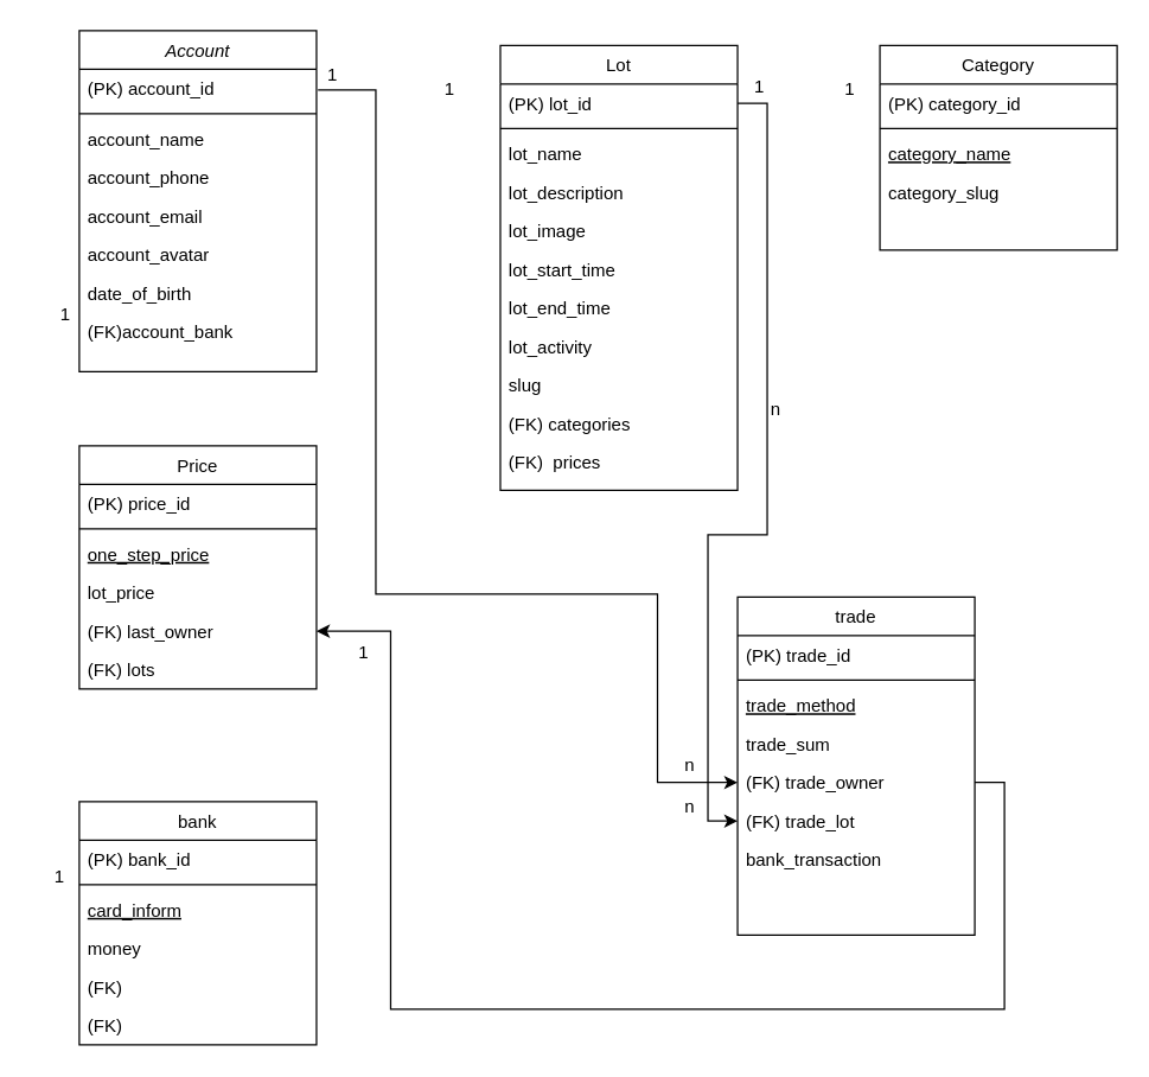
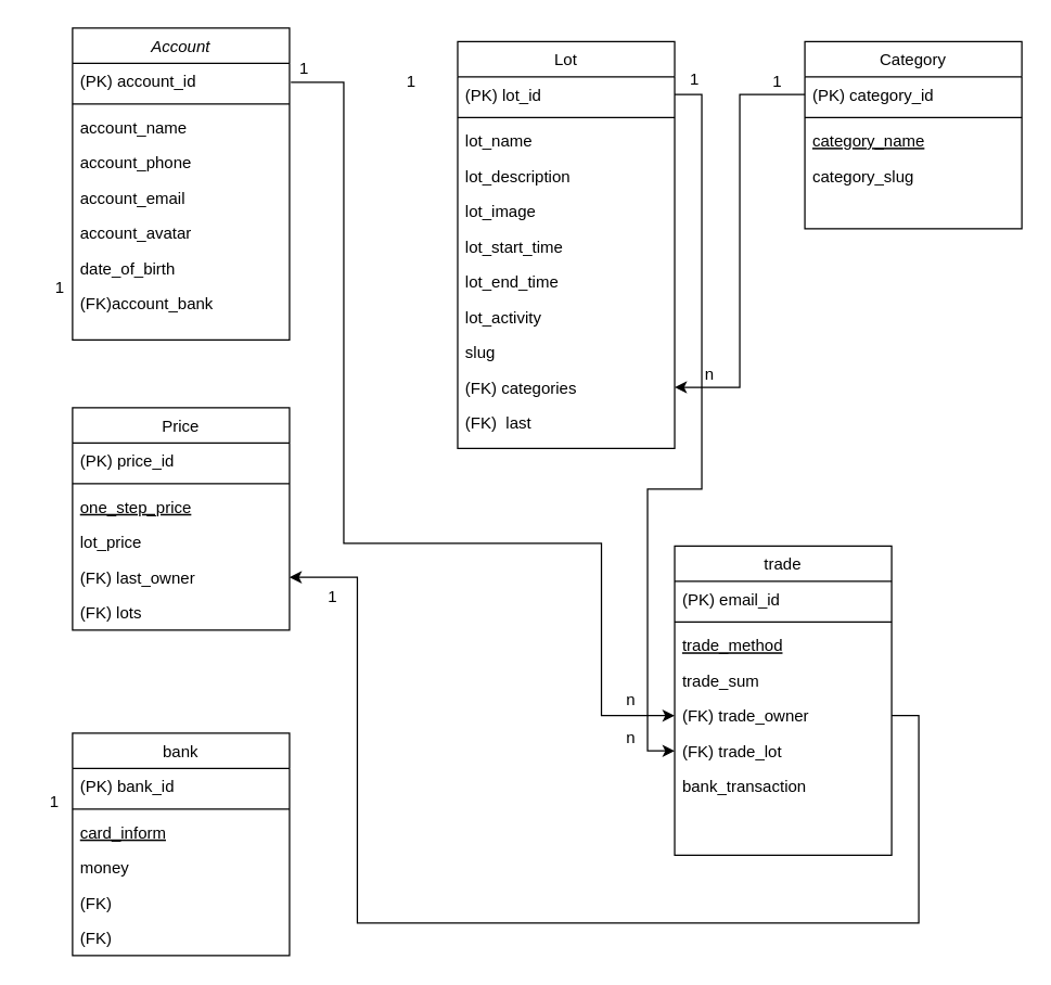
  <mxCell id="0" />
  <mxCell id="1" parent="0" />
  <mxCell id="2" value="Account" style="swimlane;fontStyle=2;align=center;verticalAlign=top;childLayout=stackLayout;horizontal=1;startSize=26;horizontalStack=0;resizeParent=1;resizeLast=0;collapsible=1;marginBottom=0;rounded=0;shadow=0;strokeWidth=1;" parent="1" vertex="1"><mxGeometry x="53" y="20" width="160" height="230" as="geometry"><mxRectangle x="230" y="140" width="160" height="26" as="alternateBounds" /></mxGeometry></mxCell>
  <mxCell id="3" value="(PK) account_id" style="text;align=left;verticalAlign=top;spacingLeft=4;spacingRight=4;overflow=hidden;rotatable=0;points=[[0,0.5],[1,0.5]];portConstraint=eastwest;" parent="2" vertex="1"><mxGeometry y="26" width="160" height="26" as="geometry" /></mxCell>
  <mxCell id="4" value="" style="line;html=1;strokeWidth=1;align=left;verticalAlign=middle;spacingTop=-1;spacingLeft=3;spacingRight=3;rotatable=0;labelPosition=right;points=[];portConstraint=eastwest;" parent="2" vertex="1"><mxGeometry y="52" width="160" height="8" as="geometry" /></mxCell>
  <mxCell id="5" value="account_name" style="text;align=left;verticalAlign=top;spacingLeft=4;spacingRight=4;overflow=hidden;rotatable=0;points=[[0,0.5],[1,0.5]];portConstraint=eastwest;" parent="2" vertex="1"><mxGeometry y="60" width="160" height="26" as="geometry" /></mxCell>
  <mxCell id="6" value="account_phone" style="text;align=left;verticalAlign=top;spacingLeft=4;spacingRight=4;overflow=hidden;rotatable=0;points=[[0,0.5],[1,0.5]];portConstraint=eastwest;" vertex="1" parent="2"><mxGeometry y="86" width="160" height="26" as="geometry" /></mxCell>
  <mxCell id="7" value="account_email" style="text;align=left;verticalAlign=top;spacingLeft=4;spacingRight=4;overflow=hidden;rotatable=0;points=[[0,0.5],[1,0.5]];portConstraint=eastwest;" vertex="1" parent="2"><mxGeometry y="112" width="160" height="26" as="geometry" /></mxCell>
  <mxCell id="8" value="account_avatar" style="text;align=left;verticalAlign=top;spacingLeft=4;spacingRight=4;overflow=hidden;rotatable=0;points=[[0,0.5],[1,0.5]];portConstraint=eastwest;" vertex="1" parent="2"><mxGeometry y="138" width="160" height="26" as="geometry" /></mxCell>
  <mxCell id="9" value="date_of_birth" style="text;align=left;verticalAlign=top;spacingLeft=4;spacingRight=4;overflow=hidden;rotatable=0;points=[[0,0.5],[1,0.5]];portConstraint=eastwest;" vertex="1" parent="2"><mxGeometry y="164" width="160" height="26" as="geometry" /></mxCell>
  <mxCell id="10" value="(FK)account_bank" style="text;align=left;verticalAlign=top;spacingLeft=4;spacingRight=4;overflow=hidden;rotatable=0;points=[[0,0.5],[1,0.5]];portConstraint=eastwest;" vertex="1" parent="2"><mxGeometry y="190" width="160" height="26" as="geometry" /></mxCell>
  <mxCell id="11" value="Category" style="swimlane;fontStyle=0;align=center;verticalAlign=top;childLayout=stackLayout;horizontal=1;startSize=26;horizontalStack=0;resizeParent=1;resizeLast=0;collapsible=1;marginBottom=0;rounded=0;shadow=0;strokeWidth=1;" parent="1" vertex="1"><mxGeometry x="593" y="30" width="160" height="138" as="geometry"><mxRectangle x="130" y="380" width="160" height="26" as="alternateBounds" /></mxGeometry></mxCell>
  <mxCell id="12" value="(PK) category_id" style="text;align=left;verticalAlign=top;spacingLeft=4;spacingRight=4;overflow=hidden;rotatable=0;points=[[0,0.5],[1,0.5]];portConstraint=eastwest;" parent="11" vertex="1"><mxGeometry y="26" width="160" height="26" as="geometry" /></mxCell>
  <mxCell id="13" value="" style="line;html=1;strokeWidth=1;align=left;verticalAlign=middle;spacingTop=-1;spacingLeft=3;spacingRight=3;rotatable=0;labelPosition=right;points=[];portConstraint=eastwest;" parent="11" vertex="1"><mxGeometry y="52" width="160" height="8" as="geometry" /></mxCell>
  <mxCell id="14" value="category_name" style="text;align=left;verticalAlign=top;spacingLeft=4;spacingRight=4;overflow=hidden;rotatable=0;points=[[0,0.5],[1,0.5]];portConstraint=eastwest;fontStyle=4" parent="11" vertex="1"><mxGeometry y="60" width="160" height="26" as="geometry" /></mxCell>
  <mxCell id="15" value="category_slug" style="text;align=left;verticalAlign=top;spacingLeft=4;spacingRight=4;overflow=hidden;rotatable=0;points=[[0,0.5],[1,0.5]];portConstraint=eastwest;" parent="11" vertex="1"><mxGeometry y="86" width="160" height="26" as="geometry" /></mxCell>
  <mxCell id="16" value="Lot" style="swimlane;fontStyle=0;align=center;verticalAlign=top;childLayout=stackLayout;horizontal=1;startSize=26;horizontalStack=0;resizeParent=1;resizeLast=0;collapsible=1;marginBottom=0;rounded=0;shadow=0;strokeWidth=1;" parent="1" vertex="1"><mxGeometry x="337" y="30" width="160" height="300" as="geometry"><mxRectangle x="550" y="140" width="160" height="26" as="alternateBounds" /></mxGeometry></mxCell>
  <mxCell id="17" value="(PK) lot_id" style="text;align=left;verticalAlign=top;spacingLeft=4;spacingRight=4;overflow=hidden;rotatable=0;points=[[0,0.5],[1,0.5]];portConstraint=eastwest;" parent="16" vertex="1"><mxGeometry y="26" width="160" height="26" as="geometry" /></mxCell>
  <mxCell id="18" value="" style="line;html=1;strokeWidth=1;align=left;verticalAlign=middle;spacingTop=-1;spacingLeft=3;spacingRight=3;rotatable=0;labelPosition=right;points=[];portConstraint=eastwest;" parent="16" vertex="1"><mxGeometry y="52" width="160" height="8" as="geometry" /></mxCell>
  <mxCell id="19" value="lot_name" style="text;align=left;verticalAlign=top;spacingLeft=4;spacingRight=4;overflow=hidden;rotatable=0;points=[[0,0.5],[1,0.5]];portConstraint=eastwest;" parent="16" vertex="1"><mxGeometry y="60" width="160" height="26" as="geometry" /></mxCell>
  <mxCell id="20" value="lot_description" style="text;align=left;verticalAlign=top;spacingLeft=4;spacingRight=4;overflow=hidden;rotatable=0;points=[[0,0.5],[1,0.5]];portConstraint=eastwest;" parent="16" vertex="1"><mxGeometry y="86" width="160" height="26" as="geometry" /></mxCell>
  <mxCell id="21" value="lot_image" style="text;align=left;verticalAlign=top;spacingLeft=4;spacingRight=4;overflow=hidden;rotatable=0;points=[[0,0.5],[1,0.5]];portConstraint=eastwest;" vertex="1" parent="16"><mxGeometry y="112" width="160" height="26" as="geometry" /></mxCell>
  <mxCell id="22" value="lot_start_time" style="text;align=left;verticalAlign=top;spacingLeft=4;spacingRight=4;overflow=hidden;rotatable=0;points=[[0,0.5],[1,0.5]];portConstraint=eastwest;" vertex="1" parent="16"><mxGeometry y="138" width="160" height="26" as="geometry" /></mxCell>
  <mxCell id="23" value="lot_end_time" style="text;align=left;verticalAlign=top;spacingLeft=4;spacingRight=4;overflow=hidden;rotatable=0;points=[[0,0.5],[1,0.5]];portConstraint=eastwest;" vertex="1" parent="16"><mxGeometry y="164" width="160" height="26" as="geometry" /></mxCell>
  <mxCell id="24" value="lot_activity" style="text;align=left;verticalAlign=top;spacingLeft=4;spacingRight=4;overflow=hidden;rotatable=0;points=[[0,0.5],[1,0.5]];portConstraint=eastwest;" vertex="1" parent="16"><mxGeometry y="190" width="160" height="26" as="geometry" /></mxCell>
  <mxCell id="25" value="slug" style="text;align=left;verticalAlign=top;spacingLeft=4;spacingRight=4;overflow=hidden;rotatable=0;points=[[0,0.5],[1,0.5]];portConstraint=eastwest;" vertex="1" parent="16"><mxGeometry y="216" width="160" height="26" as="geometry" /></mxCell>
  <mxCell id="26" value="(FK) categories" style="text;align=left;verticalAlign=top;spacingLeft=4;spacingRight=4;overflow=hidden;rotatable=0;points=[[0,0.5],[1,0.5]];portConstraint=eastwest;" vertex="1" parent="16"><mxGeometry y="242" width="160" height="26" as="geometry" /></mxCell>
- <mxCell id="27" value="(FK)  prices" style="text;align=left;verticalAlign=top;spacingLeft=4;spacingRight=4;overflow=hidden;rotatable=0;points=[[0,0.5],[1,0.5]];portConstraint=eastwest;" vertex="1" parent="16"><mxGeometry y="268" width="160" height="26" as="geometry" /></mxCell>
+ <mxCell id="27" value="(FK)  last" style="text;align=left;verticalAlign=top;spacingLeft=4;spacingRight=4;overflow=hidden;rotatable=0;points=[[0,0.5],[1,0.5]];portConstraint=eastwest;" vertex="1" parent="16"><mxGeometry y="268" width="160" height="26" as="geometry" /></mxCell>
+ <mxCell id="28" style="edgeStyle=orthogonalEdgeStyle;rounded=0;orthogonalLoop=1;jettySize=auto;html=1;exitX=0;exitY=0.5;exitDx=0;exitDy=0;entryX=1;entryY=0.5;entryDx=0;entryDy=0;" edge="1" parent="1" source="12" target="26"><mxGeometry relative="1" as="geometry" /></mxCell>
  <mxCell id="29" value="1" style="text;html=1;strokeColor=none;fillColor=none;align=center;verticalAlign=middle;whiteSpace=wrap;rounded=0;" vertex="1" parent="1"><mxGeometry x="553" y="50" width="40" height="20" as="geometry" /></mxCell>
  <mxCell id="30" value="n" style="text;html=1;strokeColor=none;fillColor=none;align=center;verticalAlign=middle;whiteSpace=wrap;rounded=0;" vertex="1" parent="1"><mxGeometry x="503" y="266" width="40" height="20" as="geometry" /></mxCell>
  <mxCell id="31" value="Price" style="swimlane;fontStyle=0;align=center;verticalAlign=top;childLayout=stackLayout;horizontal=1;startSize=26;horizontalStack=0;resizeParent=1;resizeLast=0;collapsible=1;marginBottom=0;rounded=0;shadow=0;strokeWidth=1;" vertex="1" parent="1"><mxGeometry x="53" y="300" width="160" height="164" as="geometry"><mxRectangle x="130" y="380" width="160" height="26" as="alternateBounds" /></mxGeometry></mxCell>
  <mxCell id="32" value="(PK) price_id" style="text;align=left;verticalAlign=top;spacingLeft=4;spacingRight=4;overflow=hidden;rotatable=0;points=[[0,0.5],[1,0.5]];portConstraint=eastwest;" vertex="1" parent="31"><mxGeometry y="26" width="160" height="26" as="geometry" /></mxCell>
  <mxCell id="33" value="" style="line;html=1;strokeWidth=1;align=left;verticalAlign=middle;spacingTop=-1;spacingLeft=3;spacingRight=3;rotatable=0;labelPosition=right;points=[];portConstraint=eastwest;" vertex="1" parent="31"><mxGeometry y="52" width="160" height="8" as="geometry" /></mxCell>
  <mxCell id="34" value="one_step_price" style="text;align=left;verticalAlign=top;spacingLeft=4;spacingRight=4;overflow=hidden;rotatable=0;points=[[0,0.5],[1,0.5]];portConstraint=eastwest;fontStyle=4" vertex="1" parent="31"><mxGeometry y="60" width="160" height="26" as="geometry" /></mxCell>
  <mxCell id="35" value="lot_price" style="text;align=left;verticalAlign=top;spacingLeft=4;spacingRight=4;overflow=hidden;rotatable=0;points=[[0,0.5],[1,0.5]];portConstraint=eastwest;" vertex="1" parent="31"><mxGeometry y="86" width="160" height="26" as="geometry" /></mxCell>
  <mxCell id="36" value="(FK) last_owner" style="text;align=left;verticalAlign=top;spacingLeft=4;spacingRight=4;overflow=hidden;rotatable=0;points=[[0,0.5],[1,0.5]];portConstraint=eastwest;" vertex="1" parent="31"><mxGeometry y="112" width="160" height="26" as="geometry" /></mxCell>
  <mxCell id="37" value="(FK) lots" style="text;align=left;verticalAlign=top;spacingLeft=4;spacingRight=4;overflow=hidden;rotatable=0;points=[[0,0.5],[1,0.5]];portConstraint=eastwest;" vertex="1" parent="31"><mxGeometry y="138" width="160" height="26" as="geometry" /></mxCell>
  <mxCell id="38" value="1" style="text;html=1;strokeColor=none;fillColor=none;align=center;verticalAlign=middle;whiteSpace=wrap;rounded=0;" vertex="1" parent="1"><mxGeometry x="283" y="50" width="40" height="20" as="geometry" /></mxCell>
  <mxCell id="39" value="1" style="text;html=1;strokeColor=none;fillColor=none;align=center;verticalAlign=middle;whiteSpace=wrap;rounded=0;" vertex="1" parent="1"><mxGeometry x="225" y="430" width="40" height="20" as="geometry" /></mxCell>
  <mxCell id="40" style="edgeStyle=orthogonalEdgeStyle;rounded=0;orthogonalLoop=1;jettySize=auto;html=1;exitX=0.25;exitY=1;exitDx=0;exitDy=0;entryX=0;entryY=0.5;entryDx=0;entryDy=0;" edge="1" parent="1" source="41" target="56"><mxGeometry relative="1" as="geometry"><Array as="points"><mxPoint x="253" y="60" /><mxPoint x="253" y="400" /><mxPoint x="443" y="400" /><mxPoint x="443" y="527" /></Array></mxGeometry></mxCell>
  <mxCell id="41" value="1" style="text;html=1;strokeColor=none;fillColor=none;align=center;verticalAlign=middle;whiteSpace=wrap;rounded=0;" vertex="1" parent="1"><mxGeometry x="204" y="40" width="40" height="20" as="geometry" /></mxCell>
  <mxCell id="42" value="bank" style="swimlane;fontStyle=0;align=center;verticalAlign=top;childLayout=stackLayout;horizontal=1;startSize=26;horizontalStack=0;resizeParent=1;resizeLast=0;collapsible=1;marginBottom=0;rounded=0;shadow=0;strokeWidth=1;" vertex="1" parent="1"><mxGeometry x="53" y="540" width="160" height="164" as="geometry"><mxRectangle x="130" y="380" width="160" height="26" as="alternateBounds" /></mxGeometry></mxCell>
  <mxCell id="43" value="(PK) bank_id" style="text;align=left;verticalAlign=top;spacingLeft=4;spacingRight=4;overflow=hidden;rotatable=0;points=[[0,0.5],[1,0.5]];portConstraint=eastwest;" vertex="1" parent="42"><mxGeometry y="26" width="160" height="26" as="geometry" /></mxCell>
  <mxCell id="44" value="" style="line;html=1;strokeWidth=1;align=left;verticalAlign=middle;spacingTop=-1;spacingLeft=3;spacingRight=3;rotatable=0;labelPosition=right;points=[];portConstraint=eastwest;" vertex="1" parent="42"><mxGeometry y="52" width="160" height="8" as="geometry" /></mxCell>
  <mxCell id="45" value="card_inform" style="text;align=left;verticalAlign=top;spacingLeft=4;spacingRight=4;overflow=hidden;rotatable=0;points=[[0,0.5],[1,0.5]];portConstraint=eastwest;fontStyle=4" vertex="1" parent="42"><mxGeometry y="60" width="160" height="26" as="geometry" /></mxCell>
  <mxCell id="46" value="money" style="text;align=left;verticalAlign=top;spacingLeft=4;spacingRight=4;overflow=hidden;rotatable=0;points=[[0,0.5],[1,0.5]];portConstraint=eastwest;" vertex="1" parent="42"><mxGeometry y="86" width="160" height="26" as="geometry" /></mxCell>
  <mxCell id="47" value="(FK) " style="text;align=left;verticalAlign=top;spacingLeft=4;spacingRight=4;overflow=hidden;rotatable=0;points=[[0,0.5],[1,0.5]];portConstraint=eastwest;" vertex="1" parent="42"><mxGeometry y="112" width="160" height="26" as="geometry" /></mxCell>
  <mxCell id="48" value="(FK) " style="text;align=left;verticalAlign=top;spacingLeft=4;spacingRight=4;overflow=hidden;rotatable=0;points=[[0,0.5],[1,0.5]];portConstraint=eastwest;" vertex="1" parent="42"><mxGeometry y="138" width="160" height="26" as="geometry" /></mxCell>
  <mxCell id="49" value="1" style="text;html=1;strokeColor=none;fillColor=none;align=center;verticalAlign=middle;whiteSpace=wrap;rounded=0;" vertex="1" parent="1"><mxGeometry x="24" y="202" width="40" height="20" as="geometry" /></mxCell>
  <mxCell id="50" value="1" style="text;html=1;strokeColor=none;fillColor=none;align=center;verticalAlign=middle;whiteSpace=wrap;rounded=0;" vertex="1" parent="1"><mxGeometry x="20" y="581" width="40" height="20" as="geometry" /></mxCell>
  <mxCell id="51" value="trade" style="swimlane;fontStyle=0;align=center;verticalAlign=top;childLayout=stackLayout;horizontal=1;startSize=26;horizontalStack=0;resizeParent=1;resizeLast=0;collapsible=1;marginBottom=0;rounded=0;shadow=0;strokeWidth=1;" vertex="1" parent="1"><mxGeometry x="497" y="402" width="160" height="228" as="geometry"><mxRectangle x="130" y="380" width="160" height="26" as="alternateBounds" /></mxGeometry></mxCell>
- <mxCell id="52" value="(PK) trade_id" style="text;align=left;verticalAlign=top;spacingLeft=4;spacingRight=4;overflow=hidden;rotatable=0;points=[[0,0.5],[1,0.5]];portConstraint=eastwest;" vertex="1" parent="51"><mxGeometry y="26" width="160" height="26" as="geometry" /></mxCell>
+ <mxCell id="52" value="(PK) email_id" style="text;align=left;verticalAlign=top;spacingLeft=4;spacingRight=4;overflow=hidden;rotatable=0;points=[[0,0.5],[1,0.5]];portConstraint=eastwest;" vertex="1" parent="51"><mxGeometry y="26" width="160" height="26" as="geometry" /></mxCell>
  <mxCell id="53" value="" style="line;html=1;strokeWidth=1;align=left;verticalAlign=middle;spacingTop=-1;spacingLeft=3;spacingRight=3;rotatable=0;labelPosition=right;points=[];portConstraint=eastwest;" vertex="1" parent="51"><mxGeometry y="52" width="160" height="8" as="geometry" /></mxCell>
  <mxCell id="54" value="trade_method" style="text;align=left;verticalAlign=top;spacingLeft=4;spacingRight=4;overflow=hidden;rotatable=0;points=[[0,0.5],[1,0.5]];portConstraint=eastwest;fontStyle=4" vertex="1" parent="51"><mxGeometry y="60" width="160" height="26" as="geometry" /></mxCell>
  <mxCell id="55" value="trade_sum" style="text;align=left;verticalAlign=top;spacingLeft=4;spacingRight=4;overflow=hidden;rotatable=0;points=[[0,0.5],[1,0.5]];portConstraint=eastwest;" vertex="1" parent="51"><mxGeometry y="86" width="160" height="26" as="geometry" /></mxCell>
  <mxCell id="56" value="(FK) trade_owner" style="text;align=left;verticalAlign=top;spacingLeft=4;spacingRight=4;overflow=hidden;rotatable=0;points=[[0,0.5],[1,0.5]];portConstraint=eastwest;" vertex="1" parent="51"><mxGeometry y="112" width="160" height="26" as="geometry" /></mxCell>
  <mxCell id="57" value="(FK) trade_lot" style="text;align=left;verticalAlign=top;spacingLeft=4;spacingRight=4;overflow=hidden;rotatable=0;points=[[0,0.5],[1,0.5]];portConstraint=eastwest;" vertex="1" parent="51"><mxGeometry y="138" width="160" height="26" as="geometry" /></mxCell>
  <mxCell id="58" value="bank_transaction" style="text;align=left;verticalAlign=top;spacingLeft=4;spacingRight=4;overflow=hidden;rotatable=0;points=[[0,0.5],[1,0.5]];portConstraint=eastwest;" vertex="1" parent="51"><mxGeometry y="164" width="160" height="26" as="geometry" /></mxCell>
  <mxCell id="59" value="n" style="text;html=1;strokeColor=none;fillColor=none;align=center;verticalAlign=middle;whiteSpace=wrap;rounded=0;" vertex="1" parent="1"><mxGeometry x="445" y="506" width="40" height="20" as="geometry" /></mxCell>
  <mxCell id="60" style="edgeStyle=orthogonalEdgeStyle;rounded=0;orthogonalLoop=1;jettySize=auto;html=1;exitX=1;exitY=0.5;exitDx=0;exitDy=0;entryX=0;entryY=0.5;entryDx=0;entryDy=0;" edge="1" parent="1" source="17" target="57"><mxGeometry relative="1" as="geometry"><Array as="points"><mxPoint x="517" y="69" /><mxPoint x="517" y="360" /><mxPoint x="477" y="360" /><mxPoint x="477" y="553" /></Array></mxGeometry></mxCell>
  <mxCell id="61" value="1" style="text;html=1;strokeColor=none;fillColor=none;align=center;verticalAlign=middle;whiteSpace=wrap;rounded=0;" vertex="1" parent="1"><mxGeometry x="492" y="48" width="40" height="20" as="geometry" /></mxCell>
  <mxCell id="62" value="n" style="text;html=1;strokeColor=none;fillColor=none;align=center;verticalAlign=middle;whiteSpace=wrap;rounded=0;" vertex="1" parent="1"><mxGeometry x="445" y="534" width="40" height="20" as="geometry" /></mxCell>
  <mxCell id="63" style="edgeStyle=orthogonalEdgeStyle;rounded=0;orthogonalLoop=1;jettySize=auto;html=1;exitX=1;exitY=0.5;exitDx=0;exitDy=0;entryX=1;entryY=0.5;entryDx=0;entryDy=0;" edge="1" parent="1" source="56" target="36"><mxGeometry relative="1" as="geometry"><Array as="points"><mxPoint x="677" y="527" /><mxPoint x="677" y="680" /><mxPoint x="263" y="680" /><mxPoint x="263" y="425" /></Array></mxGeometry></mxCell>
